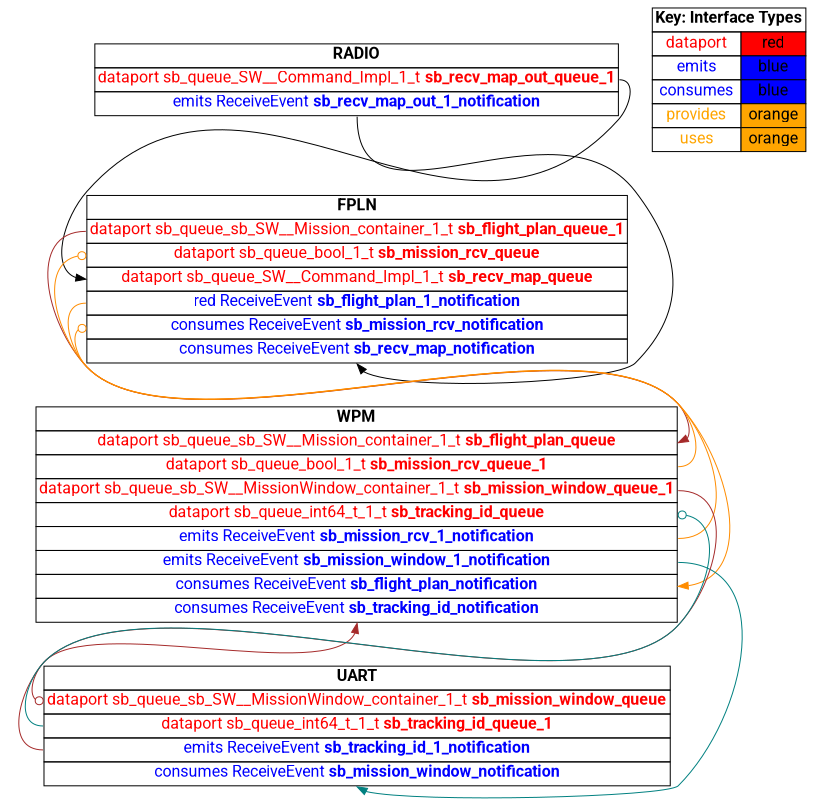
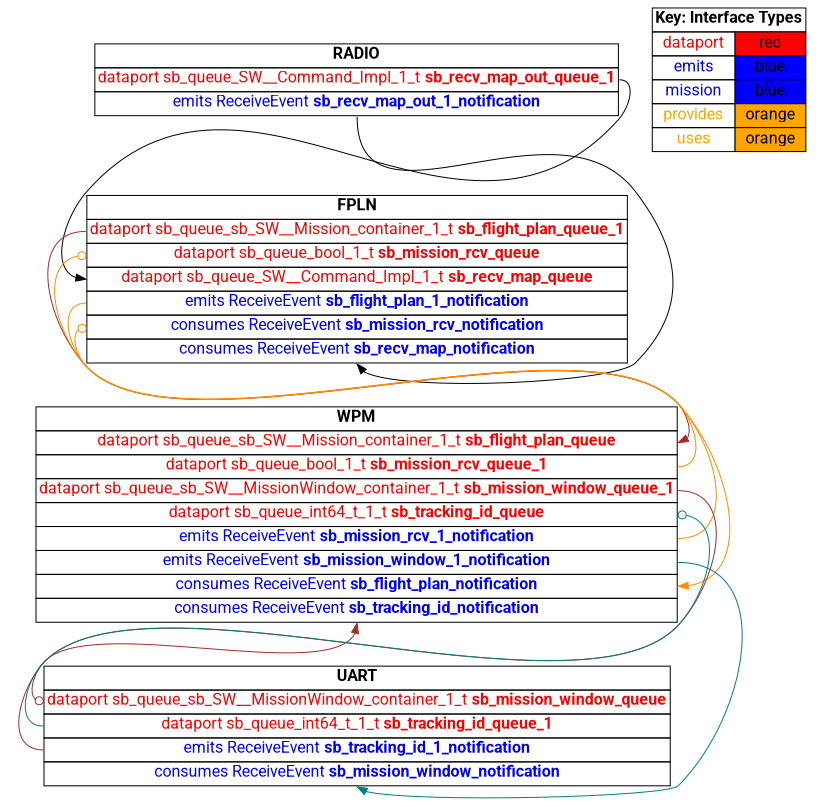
  digraph {
    fontname=Roboto
    rankdir=TB
    node [fontname=Roboto fontsize=16 shape=plaintext]
    edge [arrowhead=normal color=darkorange fontname=Roboto]
    n1 [label=<     <TABLE BORDER="0" CELLBORDER="1" CELLSPACING="0">       <TR><TD><B>RADIO</B></TD></TR>       <TR><TD PORT="sb_recv_map_out_queue_1"><FONT COLOR="red">dataport sb_queue_SW__Command_Impl_1_t <B>sb_recv_map_out_queue_1</B></FONT></TD></TR>       <TR><TD PORT="sb_recv_map_out_1_notification"><FONT COLOR="blue">emits ReceiveEvent <B>sb_recv_map_out_1_notification</B></FONT></TD></TR>"     </TABLE>   >]
-   n2 [label=<     <TABLE BORDER="0" CELLBORDER="1" CELLSPACING="0">       <TR><TD><B>FPLN</B></TD></TR>       <TR><TD PORT="sb_flight_plan_queue_1"><FONT COLOR="red">dataport sb_queue_sb_SW__Mission_container_1_t <B>sb_flight_plan_queue_1</B></FONT></TD></TR>       <TR><TD PORT="sb_mission_rcv_queue"><FONT COLOR="red">dataport sb_queue_bool_1_t <B>sb_mission_rcv_queue</B></FONT></TD></TR>       <TR><TD PORT="sb_recv_map_queue"><FONT COLOR="red">dataport sb_queue_SW__Command_Impl_1_t <B>sb_recv_map_queue</B></FONT></TD></TR>       <TR><TD PORT="sb_flight_plan_1_notification"><FONT COLOR="blue">red ReceiveEvent <B>sb_flight_plan_1_notification</B></FONT></TD></TR>       <TR><TD PORT="sb_mission_rcv_notification"><FONT COLOR="blue">consumes ReceiveEvent <B>sb_mission_rcv_notification</B></FONT></TD></TR>       <TR><TD PORT="sb_recv_map_notification"><FONT COLOR="blue">consumes ReceiveEvent <B>sb_recv_map_notification</B></FONT></TD></TR>"     </TABLE>   >]
+   n2 [label=<     <TABLE BORDER="0" CELLBORDER="1" CELLSPACING="0">       <TR><TD><B>FPLN</B></TD></TR>       <TR><TD PORT="sb_flight_plan_queue_1"><FONT COLOR="red">dataport sb_queue_sb_SW__Mission_container_1_t <B>sb_flight_plan_queue_1</B></FONT></TD></TR>       <TR><TD PORT="sb_mission_rcv_queue"><FONT COLOR="red">dataport sb_queue_bool_1_t <B>sb_mission_rcv_queue</B></FONT></TD></TR>       <TR><TD PORT="sb_recv_map_queue"><FONT COLOR="red">dataport sb_queue_SW__Command_Impl_1_t <B>sb_recv_map_queue</B></FONT></TD></TR>       <TR><TD PORT="sb_flight_plan_1_notification"><FONT COLOR="blue">emits ReceiveEvent <B>sb_flight_plan_1_notification</B></FONT></TD></TR>       <TR><TD PORT="sb_mission_rcv_notification"><FONT COLOR="blue">consumes ReceiveEvent <B>sb_mission_rcv_notification</B></FONT></TD></TR>       <TR><TD PORT="sb_recv_map_notification"><FONT COLOR="blue">consumes ReceiveEvent <B>sb_recv_map_notification</B></FONT></TD></TR>"     </TABLE>   >]
    n3 [label=<     <TABLE BORDER="0" CELLBORDER="1" CELLSPACING="0">       <TR><TD><B>WPM</B></TD></TR>       <TR><TD PORT="sb_flight_plan_queue"><FONT COLOR="red">dataport sb_queue_sb_SW__Mission_container_1_t <B>sb_flight_plan_queue</B></FONT></TD></TR>       <TR><TD PORT="sb_mission_rcv_queue_1"><FONT COLOR="red">dataport sb_queue_bool_1_t <B>sb_mission_rcv_queue_1</B></FONT></TD></TR>       <TR><TD PORT="sb_mission_window_queue_1"><FONT COLOR="red">dataport sb_queue_sb_SW__MissionWindow_container_1_t <B>sb_mission_window_queue_1</B></FONT></TD></TR>       <TR><TD PORT="sb_tracking_id_queue"><FONT COLOR="red">dataport sb_queue_int64_t_1_t <B>sb_tracking_id_queue</B></FONT></TD></TR>       <TR><TD PORT="sb_mission_rcv_1_notification"><FONT COLOR="blue">emits ReceiveEvent <B>sb_mission_rcv_1_notification</B></FONT></TD></TR>       <TR><TD PORT="sb_mission_window_1_notification"><FONT COLOR="blue">emits ReceiveEvent <B>sb_mission_window_1_notification</B></FONT></TD></TR>       <TR><TD PORT="sb_flight_plan_notification"><FONT COLOR="blue">consumes ReceiveEvent <B>sb_flight_plan_notification</B></FONT></TD></TR>       <TR><TD PORT="sb_tracking_id_notification"><FONT COLOR="blue">consumes ReceiveEvent <B>sb_tracking_id_notification</B></FONT></TD></TR>"     </TABLE>   >]
    n4 [label=<     <TABLE BORDER="0" CELLBORDER="1" CELLSPACING="0">       <TR><TD><B>UART</B></TD></TR>       <TR><TD PORT="sb_mission_window_queue"><FONT COLOR="red">dataport sb_queue_sb_SW__MissionWindow_container_1_t <B>sb_mission_window_queue</B></FONT></TD></TR>       <TR><TD PORT="sb_tracking_id_queue_1"><FONT COLOR="red">dataport sb_queue_int64_t_1_t <B>sb_tracking_id_queue_1</B></FONT></TD></TR>       <TR><TD PORT="sb_tracking_id_1_notification"><FONT COLOR="blue">emits ReceiveEvent <B>sb_tracking_id_1_notification</B></FONT></TD></TR>       <TR><TD PORT="sb_mission_window_notification"><FONT COLOR="blue">consumes ReceiveEvent <B>sb_mission_window_notification</B></FONT></TD></TR>"     </TABLE>   >]
-   n5 [label=<    <TABLE BORDER="0" CELLBORDER="1" CELLSPACING="0">      <TR><TD COLSPAN="2"><B>Key: Interface Types</B></TD></TR>      <TR><TD><FONT COLOR="red">dataport</FONT></TD><TD BGCOLOR="red">red</TD></TR>      <TR><TD><FONT COLOR="blue">emits</FONT></TD><TD BGCOLOR="blue">blue</TD></TR>      <TR><TD><FONT COLOR="blue">consumes</FONT></TD><TD BGCOLOR="blue">blue</TD></TR>      <TR><TD><FONT COLOR="orange">provides</FONT></TD><TD BGCOLOR="orange">orange</TD></TR>      <TR><TD><FONT COLOR="orange">uses</FONT></TD><TD BGCOLOR="orange">orange</TD></TR>    </TABLE>   >]
+   n5 [label=<    <TABLE BORDER="0" CELLBORDER="1" CELLSPACING="0">      <TR><TD COLSPAN="2"><B>Key: Interface Types</B></TD></TR>      <TR><TD><FONT COLOR="red">dataport</FONT></TD><TD BGCOLOR="red">red</TD></TR>      <TR><TD><FONT COLOR="blue">emits</FONT></TD><TD BGCOLOR="blue">blue</TD></TR>      <TR><TD><FONT COLOR="blue">mission</FONT></TD><TD BGCOLOR="blue">blue</TD></TR>      <TR><TD><FONT COLOR="orange">provides</FONT></TD><TD BGCOLOR="orange">orange</TD></TR>      <TR><TD><FONT COLOR="orange">uses</FONT></TD><TD BGCOLOR="orange">orange</TD></TR>    </TABLE>   >]
    n1 -> n2 [color=black headport=sb_recv_map_notification tailport=sb_recv_map_out_1_notification]
    n1 -> n2 [color=black headport=sb_recv_map_queue tailport=sb_recv_map_out_queue_1]
    n2 -> n3 [headport=sb_flight_plan_notification tailport=sb_flight_plan_1_notification]
    n2 -> n3 [color=brown headport=sb_flight_plan_queue tailport=sb_flight_plan_queue_1]
    n3 -> n2 [arrowhead=odot headport=sb_mission_rcv_notification tailport=sb_mission_rcv_1_notification]
    n3 -> n2 [arrowhead=odot headport=sb_mission_rcv_queue tailport=sb_mission_rcv_queue_1]
    n3 -> n4 [color=teal headport=sb_mission_window_notification tailport=sb_mission_window_1_notification]
    n3 -> n4 [arrowhead=odot color=brown headport=sb_mission_window_queue tailport=sb_mission_window_queue_1]
    n4 -> n3 [color=brown headport=sb_tracking_id_notification tailport=sb_tracking_id_1_notification]
    n4 -> n3 [arrowhead=odot color=teal headport=sb_tracking_id_queue tailport=sb_tracking_id_queue_1]
  }
